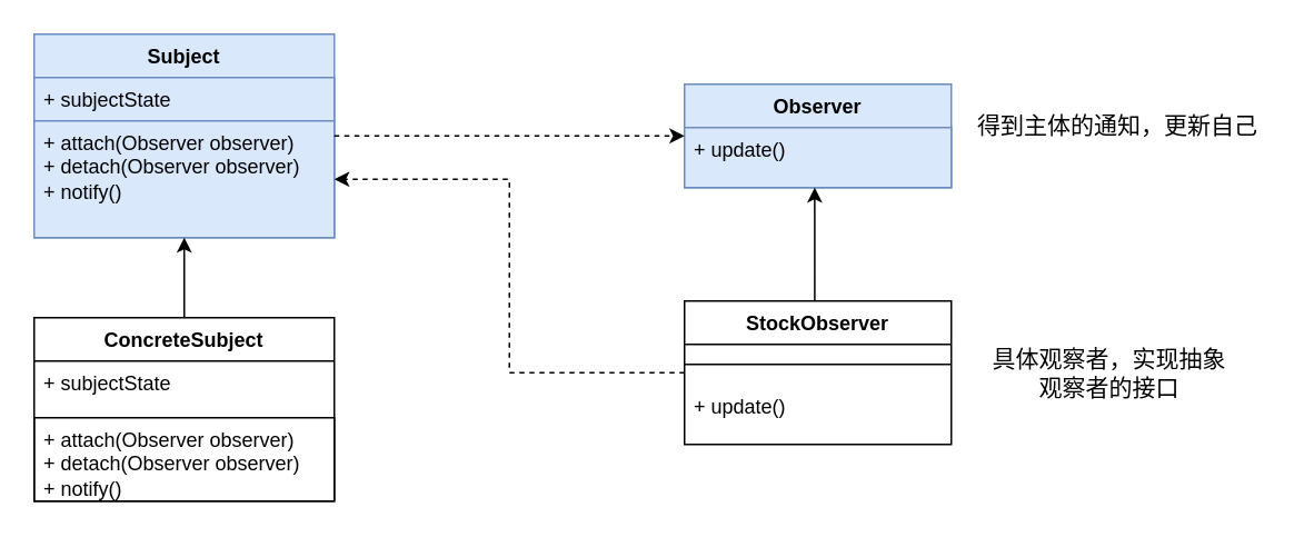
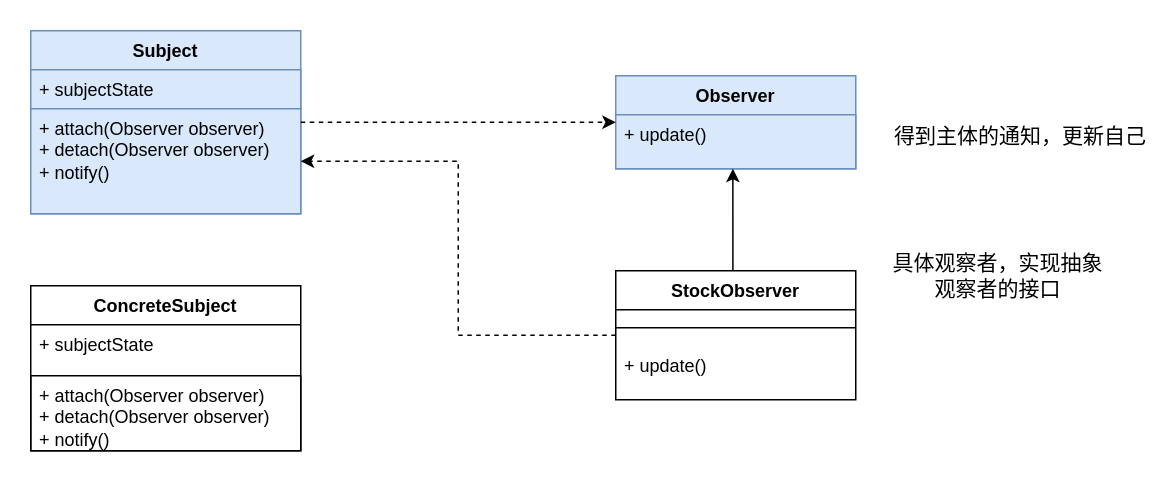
  <mxCell id="0" />
  <mxCell id="1" parent="0" />
  <mxCell id="2" value="Subject" style="swimlane;fontStyle=1;align=center;verticalAlign=top;childLayout=stackLayout;horizontal=1;startSize=26;horizontalStack=0;resizeParent=1;resizeParentMax=0;resizeLast=0;collapsible=1;marginBottom=0;whiteSpace=wrap;html=1;fillColor=#dae8fc;strokeColor=#6c8ebf;" vertex="1" parent="1"><mxGeometry x="20" y="20" width="180" height="122" as="geometry"><mxRectangle x="180" y="150" width="80" height="30" as="alternateBounds" /></mxGeometry></mxCell>
  <mxCell id="3" value="+ subjectState" style="text;strokeColor=#6c8ebf;fillColor=#dae8fc;align=left;verticalAlign=top;spacingLeft=4;spacingRight=4;overflow=hidden;rotatable=0;points=[[0,0.5],[1,0.5]];portConstraint=eastwest;whiteSpace=wrap;html=1;" vertex="1" parent="2"><mxGeometry y="26" width="180" height="26" as="geometry" /></mxCell>
  <mxCell id="4" value="+ attach(Observer observer)&lt;div&gt;+ detach(Observer observer)&lt;/div&gt;&lt;div&gt;+ notify()&lt;/div&gt;" style="text;strokeColor=#6c8ebf;fillColor=#dae8fc;align=left;verticalAlign=top;spacingLeft=4;spacingRight=4;overflow=hidden;rotatable=0;points=[[0,0.5],[1,0.5]];portConstraint=eastwest;whiteSpace=wrap;html=1;" vertex="1" parent="2"><mxGeometry y="52" width="180" height="70" as="geometry" /></mxCell>
  <mxCell id="5" value="Observer" style="swimlane;fontStyle=1;align=center;verticalAlign=top;childLayout=stackLayout;horizontal=1;startSize=26;horizontalStack=0;resizeParent=1;resizeParentMax=0;resizeLast=0;collapsible=1;marginBottom=0;whiteSpace=wrap;html=1;fillColor=#dae8fc;strokeColor=#6c8ebf;" vertex="1" parent="1"><mxGeometry x="410" y="50" width="160" height="62" as="geometry" /></mxCell>
  <mxCell id="6" value="+ update()" style="text;strokeColor=#6c8ebf;fillColor=#dae8fc;align=left;verticalAlign=top;spacingLeft=4;spacingRight=4;overflow=hidden;rotatable=0;points=[[0,0.5],[1,0.5]];portConstraint=eastwest;whiteSpace=wrap;html=1;" vertex="1" parent="5"><mxGeometry y="26" width="160" height="36" as="geometry" /></mxCell>
  <mxCell id="7" style="edgeStyle=orthogonalEdgeStyle;rounded=0;orthogonalLoop=1;jettySize=auto;html=1;exitX=0.5;exitY=0;exitDx=0;exitDy=0;entryX=0.488;entryY=1;entryDx=0;entryDy=0;entryPerimeter=0;" edge="1" parent="1" source="9" target="6"><mxGeometry relative="1" as="geometry"><mxPoint x="490" y="110" as="targetPoint" /><Array as="points"><mxPoint x="488" y="180" /></Array></mxGeometry></mxCell>
  <mxCell id="8" style="edgeStyle=orthogonalEdgeStyle;rounded=0;orthogonalLoop=1;jettySize=auto;html=1;exitX=0;exitY=0.5;exitDx=0;exitDy=0;entryX=1;entryY=0.5;entryDx=0;entryDy=0;dashed=1;" edge="1" parent="1" source="9" target="4"><mxGeometry relative="1" as="geometry" /></mxCell>
  <mxCell id="9" value="StockObserver" style="swimlane;fontStyle=1;align=center;verticalAlign=top;childLayout=stackLayout;horizontal=1;startSize=26;horizontalStack=0;resizeParent=1;resizeParentMax=0;resizeLast=0;collapsible=1;marginBottom=0;whiteSpace=wrap;html=1;" vertex="1" parent="1"><mxGeometry x="410" y="180" width="160" height="86" as="geometry" /></mxCell>
  <mxCell id="10" value="" style="line;strokeWidth=1;fillColor=none;align=left;verticalAlign=middle;spacingTop=-1;spacingLeft=3;spacingRight=3;rotatable=0;labelPosition=right;points=[];portConstraint=eastwest;strokeColor=inherit;" vertex="1" parent="9"><mxGeometry y="26" width="160" height="24" as="geometry" /></mxCell>
  <mxCell id="11" value="+ update()" style="text;strokeColor=none;fillColor=none;align=left;verticalAlign=top;spacingLeft=4;spacingRight=4;overflow=hidden;rotatable=0;points=[[0,0.5],[1,0.5]];portConstraint=eastwest;whiteSpace=wrap;html=1;" vertex="1" parent="9"><mxGeometry y="50" width="160" height="36" as="geometry" /></mxCell>
- <mxCell id="12" value="具体观察者，实现抽象观察者的接口" style="text;html=1;align=center;verticalAlign=middle;whiteSpace=wrap;rounded=0;fontSize=14;" vertex="1" parent="1"><mxGeometry x="590" y="208" width="150" height="30" as="geometry" /></mxCell>
- <mxCell id="13" style="edgeStyle=orthogonalEdgeStyle;rounded=0;orthogonalLoop=1;jettySize=auto;html=1;exitX=0.5;exitY=0;exitDx=0;exitDy=0;entryX=0.5;entryY=1;entryDx=0;entryDy=0;" edge="1" parent="1" source="14" target="2"><mxGeometry relative="1" as="geometry" /></mxCell>
+ <mxCell id="12" value="具体观察者，实现抽象观察者的接口" style="text;html=1;align=center;verticalAlign=middle;whiteSpace=wrap;rounded=0;fontSize=14;" vertex="1" parent="1"><mxGeometry x="590" y="168" width="150" height="30" as="geometry" /></mxCell>
  <mxCell id="14" value="ConcreteSubject" style="swimlane;fontStyle=1;align=center;verticalAlign=top;childLayout=stackLayout;horizontal=1;startSize=26;horizontalStack=0;resizeParent=1;resizeParentMax=0;resizeLast=0;collapsible=1;marginBottom=0;whiteSpace=wrap;html=1;" vertex="1" parent="1"><mxGeometry x="20" y="190" width="180" height="110" as="geometry"><mxRectangle x="180" y="150" width="80" height="30" as="alternateBounds" /></mxGeometry></mxCell>
  <mxCell id="15" value="+ subjectState" style="text;align=left;verticalAlign=top;spacingLeft=4;spacingRight=4;overflow=hidden;rotatable=0;points=[[0,0.5],[1,0.5]];portConstraint=eastwest;whiteSpace=wrap;html=1;" vertex="1" parent="14"><mxGeometry y="26" width="180" height="34" as="geometry" /></mxCell>
  <mxCell id="16" value="+ attach(Observer observer)&lt;div&gt;+ detach(Observer observer)&lt;/div&gt;&lt;div&gt;+ notify()&lt;/div&gt;" style="text;align=left;verticalAlign=top;spacingLeft=4;spacingRight=4;overflow=hidden;rotatable=0;points=[[0,0.5],[1,0.5]];portConstraint=eastwest;whiteSpace=wrap;html=1;strokeColor=default;" vertex="1" parent="14"><mxGeometry y="60" width="180" height="50" as="geometry" /></mxCell>
  <mxCell id="17" value="" style="endArrow=classic;startArrow=none;html=1;rounded=0;exitX=1;exitY=0.5;exitDx=0;exitDy=0;entryX=0;entryY=0.139;entryDx=0;entryDy=0;entryPerimeter=0;dashed=1;startFill=0;" edge="1" parent="1" source="2" target="6"><mxGeometry width="50" height="50" relative="1" as="geometry"><mxPoint x="360" y="200" as="sourcePoint" /><mxPoint x="410" y="150" as="targetPoint" /></mxGeometry></mxCell>
- <mxCell id="18" value="得到主体的通知，更新自己" style="text;html=1;align=center;verticalAlign=middle;whiteSpace=wrap;rounded=0;fontSize=14;" vertex="1" parent="1"><mxGeometry x="580" y="60" width="180" height="30" as="geometry" /></mxCell>
+ <mxCell id="18" value="得到主体的通知，更新自己" style="text;html=1;align=center;verticalAlign=middle;whiteSpace=wrap;rounded=0;fontSize=14;" vertex="1" parent="1"><mxGeometry x="590" y="75" width="180" height="30" as="geometry" /></mxCell>
